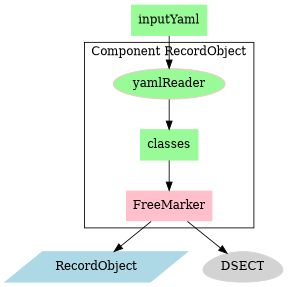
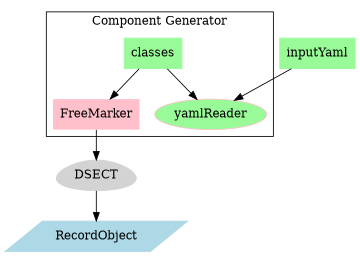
  digraph {
    rankdir=TB
    node [color=pink shape=rect style=filled]
    yamlReader [fillcolor=palegreen shape=oval]
    classes [color=palegreen]
    FreeMarker [shape=plaintext]
    RecordObject [color=lightblue shape=parallelogram]
    DSECT [color=lightgray shape=egg]
    inputYaml [color=palegreen]
    subgraph cluster_1 {
-     label="Component RecordObject"
+     label="Component Generator"
      yamlReader
      classes
      FreeMarker
    }
-   yamlReader -> classes
+   classes -> yamlReader
    classes -> FreeMarker
-   FreeMarker -> RecordObject
+   DSECT -> RecordObject
    FreeMarker -> DSECT
    inputYaml -> yamlReader
  }
